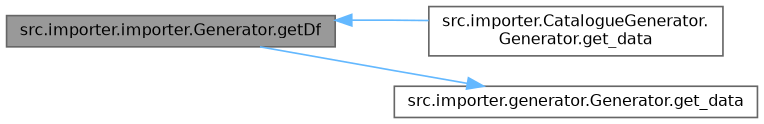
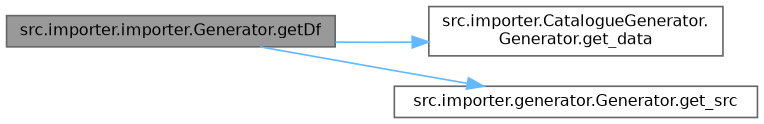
  digraph {
    rankdir=LR
    node [color=grey40 fillcolor=white fontname=Helvetica fontsize=10 shape=box style=filled]
    edge [color=steelblue1 fontname=Helvetica fontsize=10 labelfontname=Helvetica labelfontsize=10 style=solid]
    n1 [color=gray40 fillcolor=grey60 fontcolor=black height=0.2 label="src.importer.importer.Generator.getDf" width=0.4]
    n2 [height=0.2 label="src.importer.CatalogueGenerator.\lGenerator.get_data" width=0.4]
-   n3 [height=0.2 label="src.importer.generator.Generator.get_data" width=0.4]
-   n2 -> n1
+   n3 [height=0.2 label="src.importer.generator.Generator.get_src" width=0.4]
+   n1 -> n2
    n1 -> n3
  }
